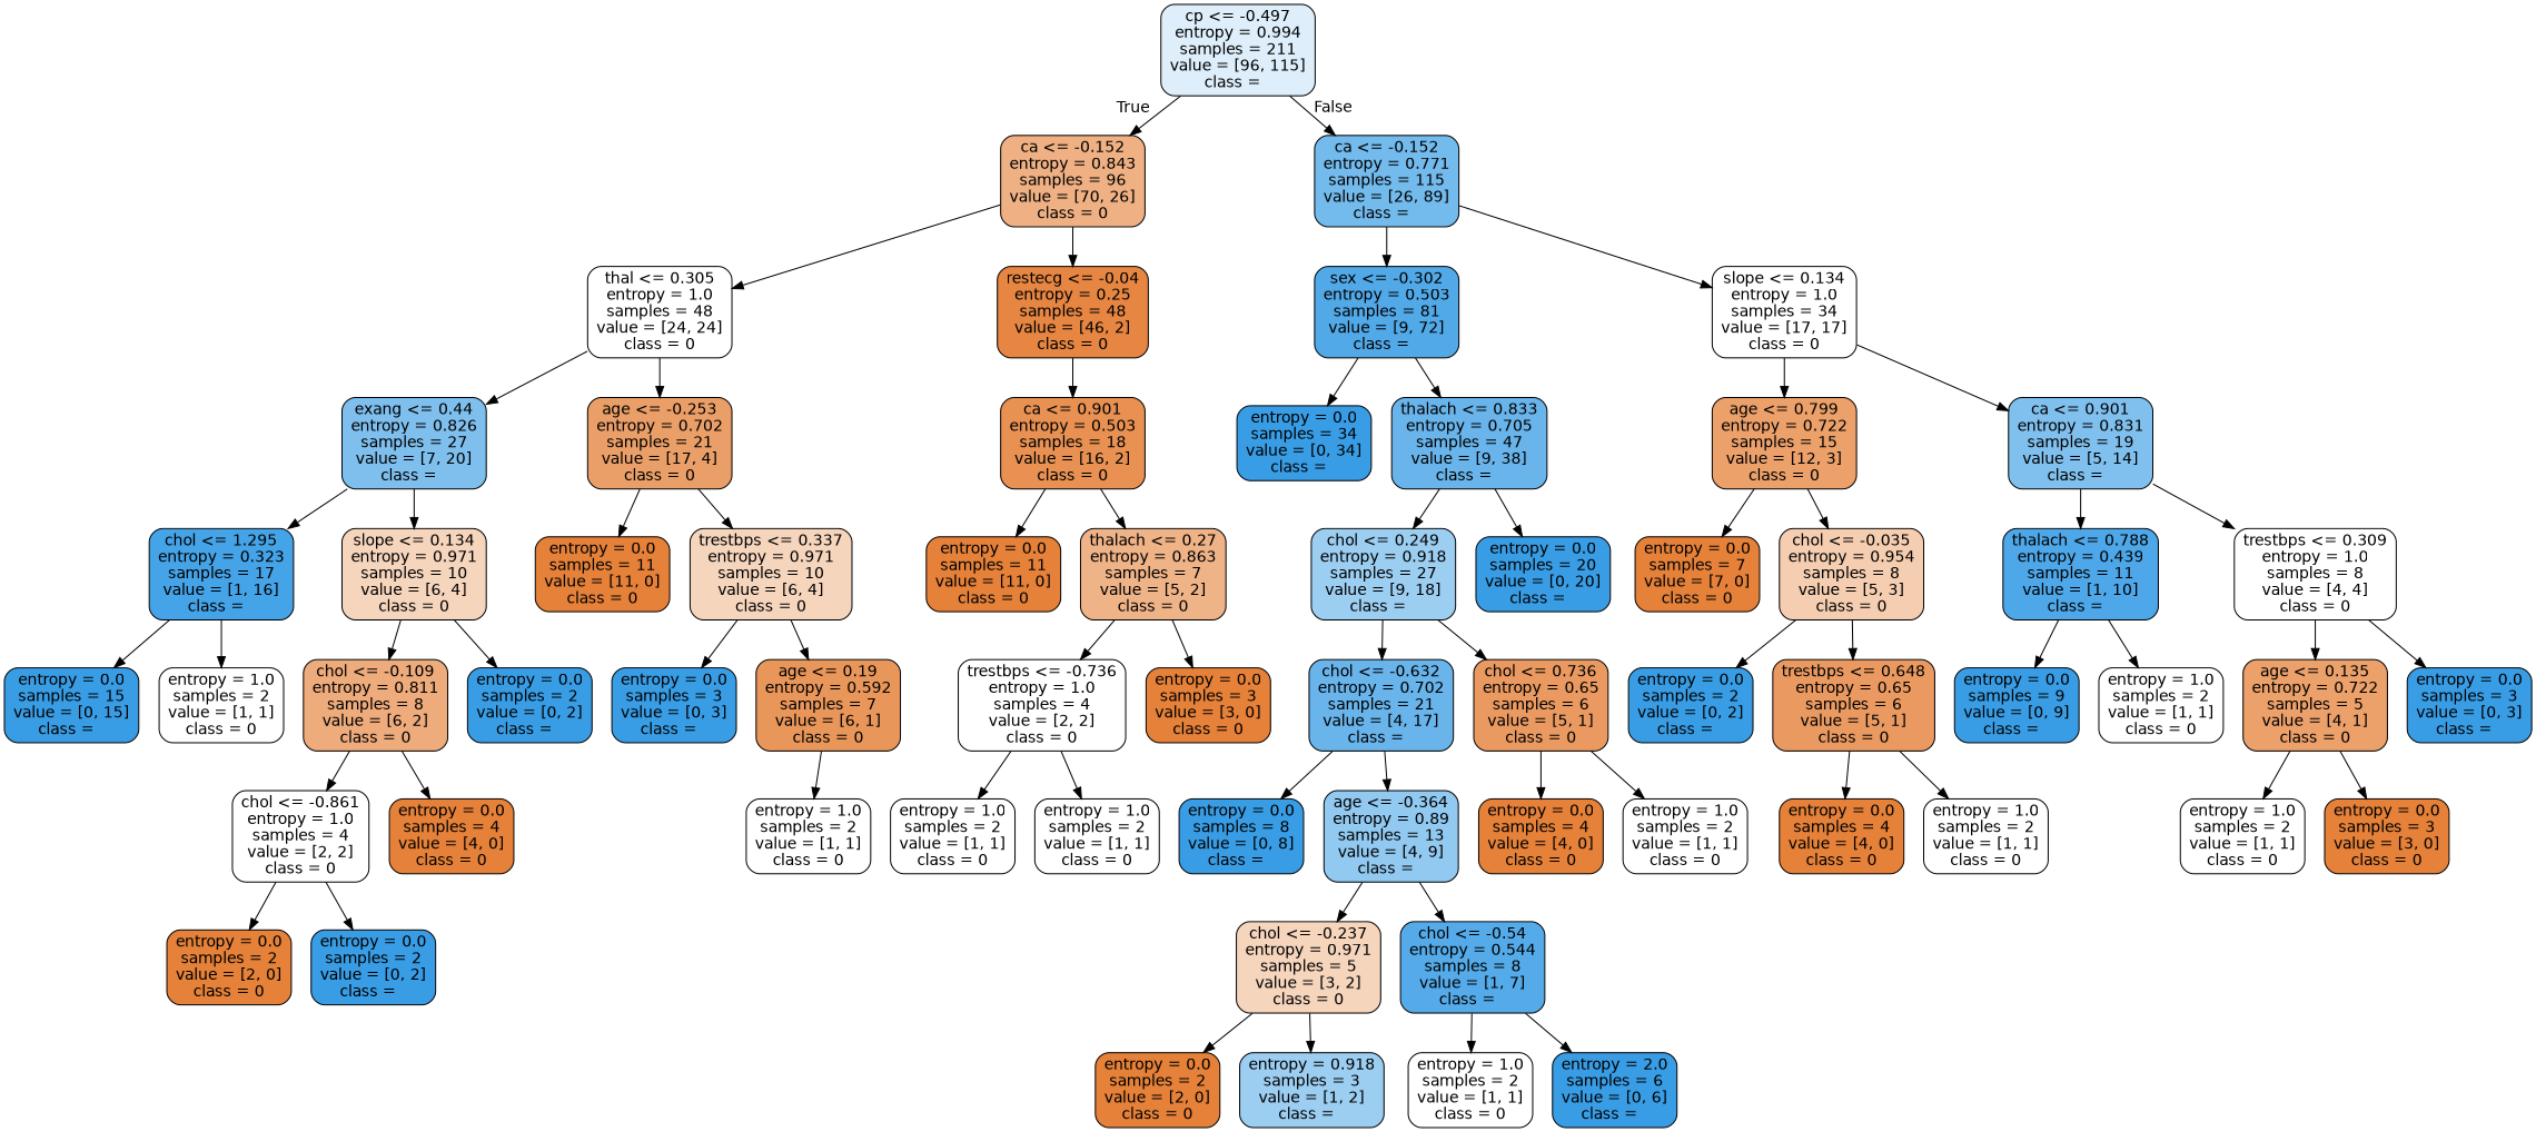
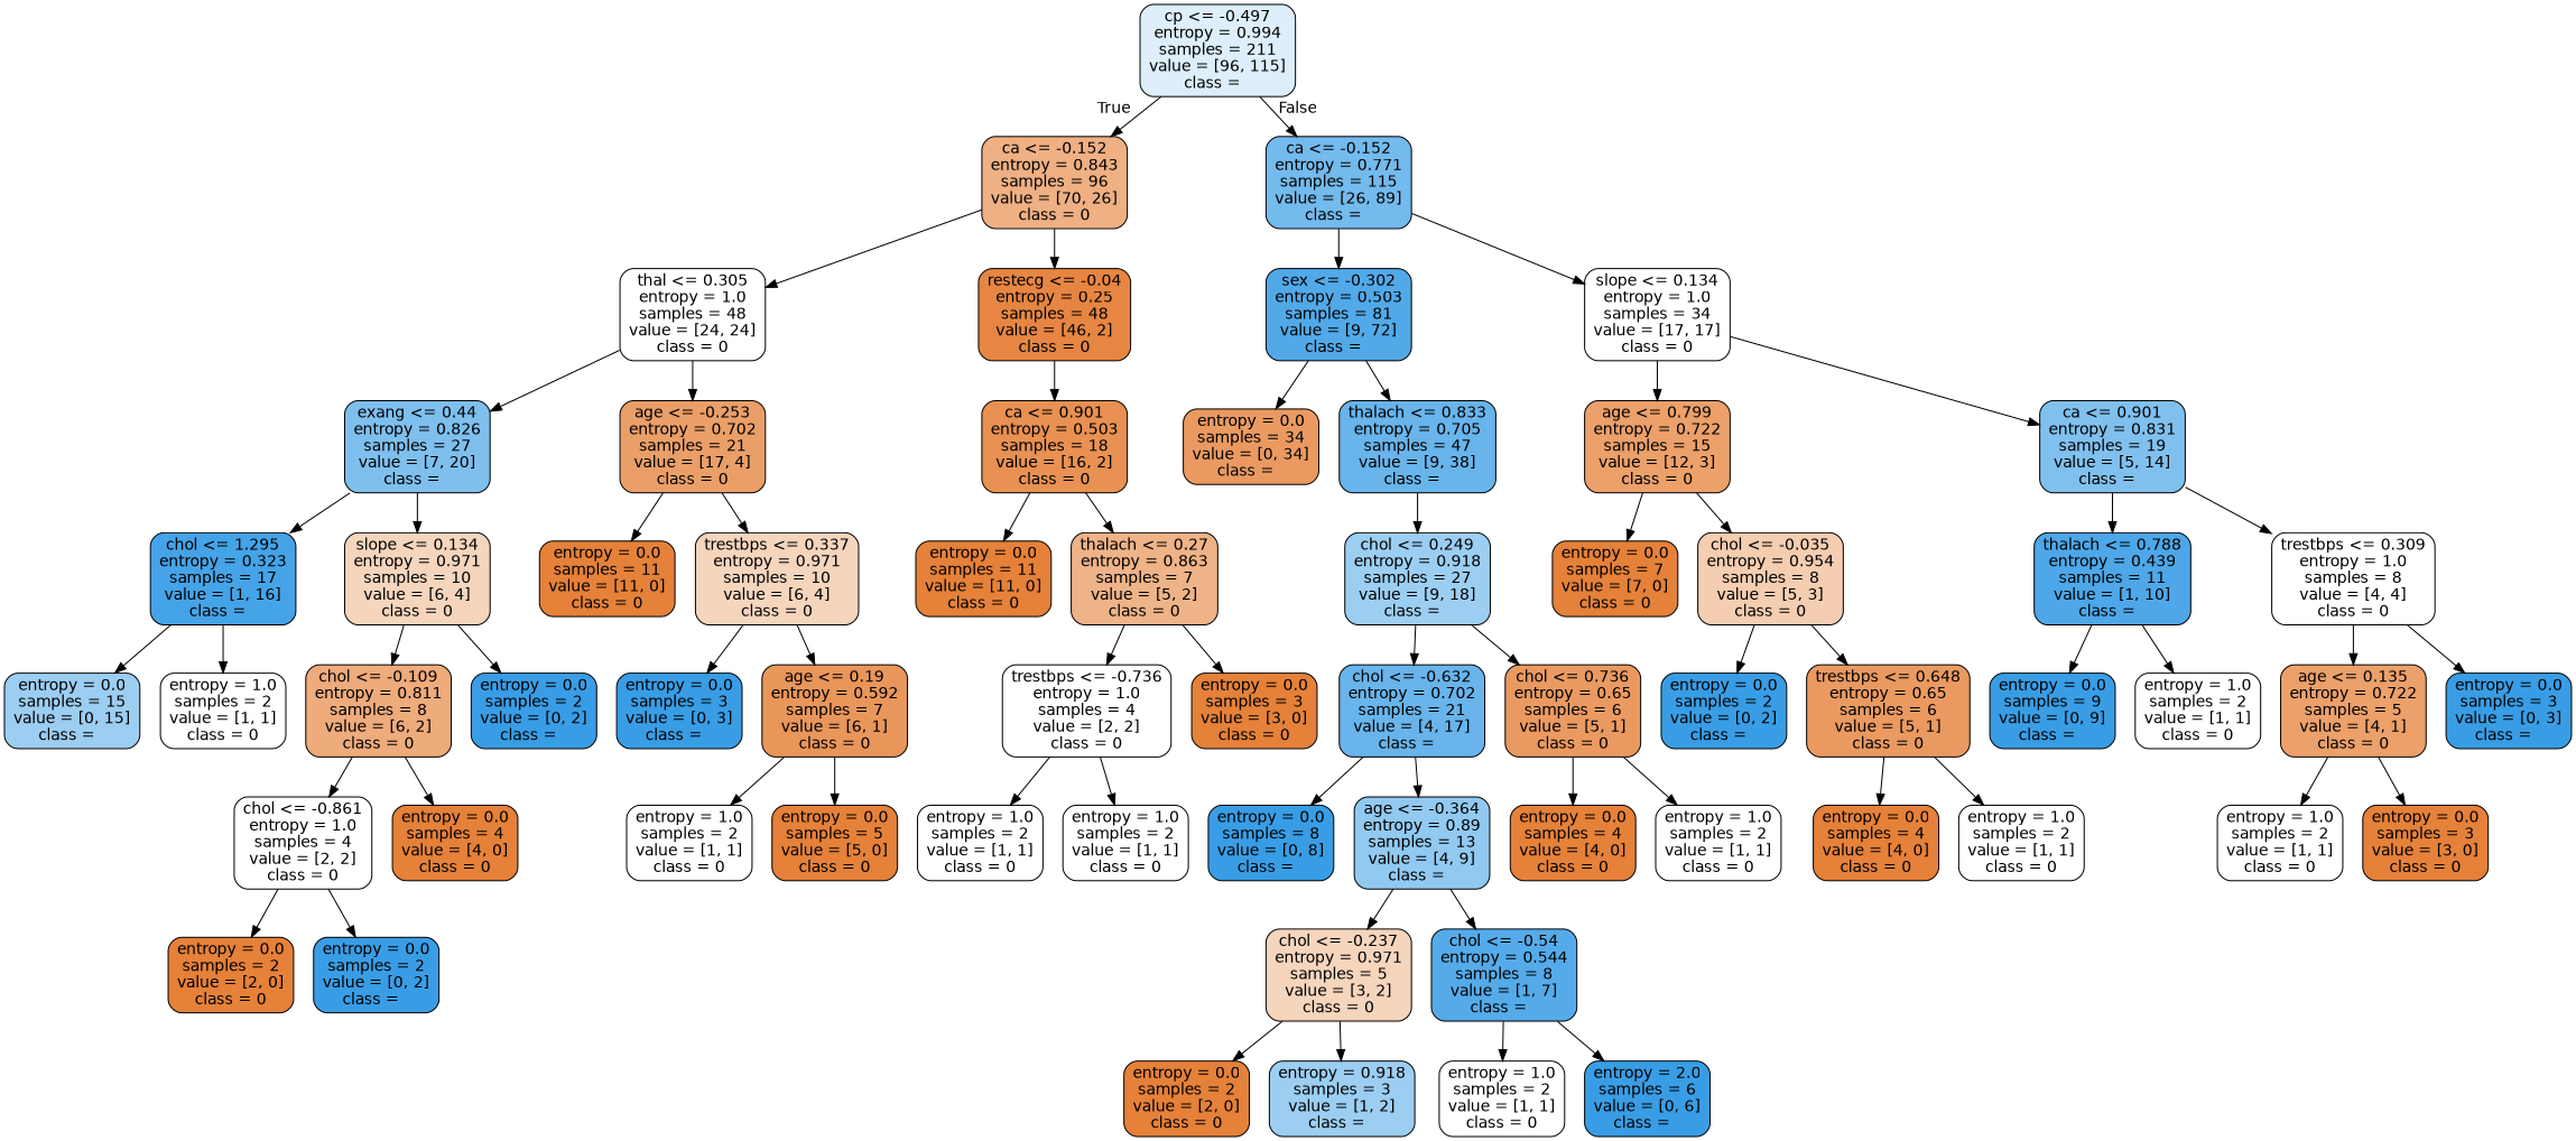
  digraph {
    node [color=black fillcolor="#ffffff" fontname=helvetica shape=box style="filled, rounded"]
    edge [fontname=helvetica]
    n1 [fillcolor="#deeffb" label="cp <= -0.497\nentropy = 0.994\nsamples = 211\nvalue = [96, 115]\nclass =  "]
    n2 [fillcolor="#efb083" label="ca <= -0.152\nentropy = 0.843\nsamples = 96\nvalue = [70, 26]\nclass = 0"]
    n3 [fillcolor="#73baed" label="ca <= -0.152\nentropy = 0.771\nsamples = 115\nvalue = [26, 89]\nclass =  "]
    n4 [label="thal <= 0.305\nentropy = 1.0\nsamples = 48\nvalue = [24, 24]\nclass = 0"]
    n5 [fillcolor="#e68642" label="restecg <= -0.04\nentropy = 0.25\nsamples = 48\nvalue = [46, 2]\nclass = 0"]
    n6 [fillcolor="#52a9e8" label="sex <= -0.302\nentropy = 0.503\nsamples = 81\nvalue = [9, 72]\nclass =  "]
    n7 [label="slope <= 0.134\nentropy = 1.0\nsamples = 34\nvalue = [17, 17]\nclass = 0"]
    n8 [fillcolor="#7ebfee" label="exang <= 0.44\nentropy = 0.826\nsamples = 27\nvalue = [7, 20]\nclass =  "]
    n9 [fillcolor="#eb9f68" label="age <= -0.253\nentropy = 0.702\nsamples = 21\nvalue = [17, 4]\nclass = 0"]
    n10 [fillcolor="#e89152" label="ca <= 0.901\nentropy = 0.503\nsamples = 18\nvalue = [16, 2]\nclass = 0"]
    n11 [fillcolor="#45a3e7" label="chol <= 1.295\nentropy = 0.323\nsamples = 17\nvalue = [1, 16]\nclass =  "]
    n12 [fillcolor="#f6d5bd" label="slope <= 0.134\nentropy = 0.971\nsamples = 10\nvalue = [6, 4]\nclass = 0"]
    n13 [fillcolor="#e58139" label="entropy = 0.0\nsamples = 11\nvalue = [11, 0]\nclass = 0"]
    n14 [fillcolor="#f6d5bd" label="trestbps <= 0.337\nentropy = 0.971\nsamples = 10\nvalue = [6, 4]\nclass = 0"]
-   n15 [fillcolor="#399de5" label="entropy = 0.0\nsamples = 15\nvalue = [0, 15]\nclass =  "]
+   n15 [fillcolor="#9ccef2" label="entropy = 0.0\nsamples = 15\nvalue = [0, 15]\nclass =  "]
    n16 [label="entropy = 1.0\nsamples = 2\nvalue = [1, 1]\nclass = 0"]
    n17 [fillcolor="#eeab7b" label="chol <= -0.109\nentropy = 0.811\nsamples = 8\nvalue = [6, 2]\nclass = 0"]
    n18 [fillcolor="#399de5" label="entropy = 0.0\nsamples = 2\nvalue = [0, 2]\nclass =  "]
    n19 [label="chol <= -0.861\nentropy = 1.0\nsamples = 4\nvalue = [2, 2]\nclass = 0"]
    n20 [fillcolor="#e58139" label="entropy = 0.0\nsamples = 4\nvalue = [4, 0]\nclass = 0"]
    n21 [fillcolor="#e58139" label="entropy = 0.0\nsamples = 2\nvalue = [2, 0]\nclass = 0"]
    n22 [fillcolor="#399de5" label="entropy = 0.0\nsamples = 2\nvalue = [0, 2]\nclass =  "]
    n23 [fillcolor="#399de5" label="entropy = 0.0\nsamples = 3\nvalue = [0, 3]\nclass =  "]
    n24 [fillcolor="#e9965a" label="age <= 0.19\nentropy = 0.592\nsamples = 7\nvalue = [6, 1]\nclass = 0"]
    n25 [label="entropy = 1.0\nsamples = 2\nvalue = [1, 1]\nclass = 0"]
+   n26 [fillcolor="#e58139" label="entropy = 0.0\nsamples = 5\nvalue = [5, 0]\nclass = 0"]
    n27 [fillcolor="#e58139" label="entropy = 0.0\nsamples = 11\nvalue = [11, 0]\nclass = 0"]
    n28 [fillcolor="#efb388" label="thalach <= 0.27\nentropy = 0.863\nsamples = 7\nvalue = [5, 2]\nclass = 0"]
    n29 [label="trestbps <= -0.736\nentropy = 1.0\nsamples = 4\nvalue = [2, 2]\nclass = 0"]
    n30 [fillcolor="#e58139" label="entropy = 0.0\nsamples = 3\nvalue = [3, 0]\nclass = 0"]
    n31 [label="entropy = 1.0\nsamples = 2\nvalue = [1, 1]\nclass = 0"]
    n32 [label="entropy = 1.0\nsamples = 2\nvalue = [1, 1]\nclass = 0"]
-   n33 [fillcolor="#399de5" label="entropy = 0.0\nsamples = 34\nvalue = [0, 34]\nclass =  "]
+   n33 [fillcolor="#ea9a61" label="entropy = 0.0\nsamples = 34\nvalue = [0, 34]\nclass =  "]
    n34 [fillcolor="#68b4eb" label="thalach <= 0.833\nentropy = 0.705\nsamples = 47\nvalue = [9, 38]\nclass =  "]
    n35 [fillcolor="#eca06a" label="age <= 0.799\nentropy = 0.722\nsamples = 15\nvalue = [12, 3]\nclass = 0"]
    n36 [fillcolor="#80c0ee" label="ca <= 0.901\nentropy = 0.831\nsamples = 19\nvalue = [5, 14]\nclass =  "]
    n37 [fillcolor="#9ccef2" label="chol <= 0.249\nentropy = 0.918\nsamples = 27\nvalue = [9, 18]\nclass =  "]
-   n38 [fillcolor="#399de5" label="entropy = 0.0\nsamples = 20\nvalue = [0, 20]\nclass =  "]
    n39 [fillcolor="#68b4eb" label="chol <= -0.632\nentropy = 0.702\nsamples = 21\nvalue = [4, 17]\nclass =  "]
    n40 [fillcolor="#ea9a61" label="chol <= 0.736\nentropy = 0.65\nsamples = 6\nvalue = [5, 1]\nclass = 0"]
    n41 [fillcolor="#399de5" label="entropy = 0.0\nsamples = 8\nvalue = [0, 8]\nclass =  "]
    n42 [fillcolor="#91c9f1" label="age <= -0.364\nentropy = 0.89\nsamples = 13\nvalue = [4, 9]\nclass =  "]
    n43 [fillcolor="#e58139" label="entropy = 0.0\nsamples = 4\nvalue = [4, 0]\nclass = 0"]
    n44 [label="entropy = 1.0\nsamples = 2\nvalue = [1, 1]\nclass = 0"]
    n45 [fillcolor="#f6d5bd" label="chol <= -0.237\nentropy = 0.971\nsamples = 5\nvalue = [3, 2]\nclass = 0"]
    n46 [fillcolor="#55abe9" label="chol <= -0.54\nentropy = 0.544\nsamples = 8\nvalue = [1, 7]\nclass =  "]
    n47 [fillcolor="#e58139" label="entropy = 0.0\nsamples = 2\nvalue = [2, 0]\nclass = 0"]
    n48 [fillcolor="#9ccef2" label="entropy = 0.918\nsamples = 3\nvalue = [1, 2]\nclass =  "]
    n49 [label="entropy = 1.0\nsamples = 2\nvalue = [1, 1]\nclass = 0"]
    n50 [fillcolor="#399de5" label="entropy = 2.0\nsamples = 6\nvalue = [0, 6]\nclass =  "]
    n51 [fillcolor="#e58139" label="entropy = 0.0\nsamples = 7\nvalue = [7, 0]\nclass = 0"]
    n52 [fillcolor="#f5cdb0" label="chol <= -0.035\nentropy = 0.954\nsamples = 8\nvalue = [5, 3]\nclass = 0"]
    n53 [fillcolor="#4da7e8" label="thalach <= 0.788\nentropy = 0.439\nsamples = 11\nvalue = [1, 10]\nclass =  "]
    n54 [label="trestbps <= 0.309\nentropy = 1.0\nsamples = 8\nvalue = [4, 4]\nclass = 0"]
    n55 [fillcolor="#399de5" label="entropy = 0.0\nsamples = 2\nvalue = [0, 2]\nclass =  "]
    n56 [fillcolor="#ea9a61" label="trestbps <= 0.648\nentropy = 0.65\nsamples = 6\nvalue = [5, 1]\nclass = 0"]
    n57 [fillcolor="#e58139" label="entropy = 0.0\nsamples = 4\nvalue = [4, 0]\nclass = 0"]
    n58 [label="entropy = 1.0\nsamples = 2\nvalue = [1, 1]\nclass = 0"]
    n59 [fillcolor="#399de5" label="entropy = 0.0\nsamples = 9\nvalue = [0, 9]\nclass =  "]
    n60 [label="entropy = 1.0\nsamples = 2\nvalue = [1, 1]\nclass = 0"]
    n61 [fillcolor="#eca06a" label="age <= 0.135\nentropy = 0.722\nsamples = 5\nvalue = [4, 1]\nclass = 0"]
    n62 [fillcolor="#399de5" label="entropy = 0.0\nsamples = 3\nvalue = [0, 3]\nclass =  "]
    n63 [label="entropy = 1.0\nsamples = 2\nvalue = [1, 1]\nclass = 0"]
    n64 [fillcolor="#e58139" label="entropy = 0.0\nsamples = 3\nvalue = [3, 0]\nclass = 0"]
    n1 -> n2 [headlabel=True labelangle=45 labeldistance=2.5]
    n1 -> n3 [headlabel=False labelangle=-45 labeldistance=2.5]
    n2 -> n4
    n2 -> n5
    n3 -> n6
    n3 -> n7
    n4 -> n8
    n4 -> n9
    n5 -> n10
    n6 -> n33
    n6 -> n34
    n7 -> n35
    n7 -> n36
    n8 -> n11
    n8 -> n12
    n9 -> n13
    n9 -> n14
    n10 -> n27
    n10 -> n28
    n11 -> n15
    n11 -> n16
    n12 -> n17
    n12 -> n18
    n14 -> n23
    n14 -> n24
    n17 -> n19
    n17 -> n20
    n19 -> n21
    n19 -> n22
    n24 -> n25
+   n24 -> n26
    n28 -> n29
    n28 -> n30
    n29 -> n31
    n29 -> n32
    n34 -> n37
-   n34 -> n38
    n35 -> n51
    n35 -> n52
    n36 -> n53
    n36 -> n54
    n37 -> n39
    n37 -> n40
    n39 -> n41
    n39 -> n42
    n40 -> n43
    n40 -> n44
    n42 -> n45
    n42 -> n46
    n45 -> n47
    n45 -> n48
    n46 -> n49
    n46 -> n50
    n52 -> n55
    n52 -> n56
    n53 -> n59
    n53 -> n60
    n54 -> n61
    n54 -> n62
    n56 -> n57
    n56 -> n58
    n61 -> n63
    n61 -> n64
  }
